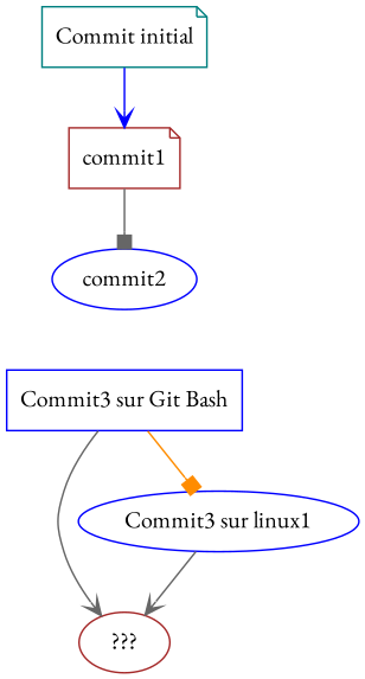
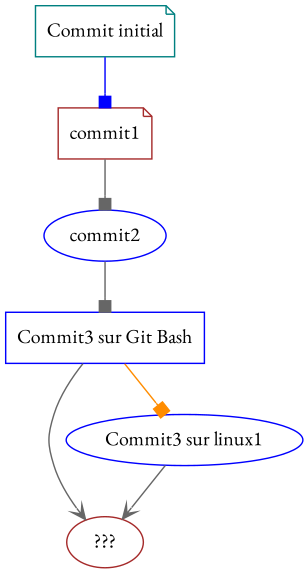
  digraph {
    fontname="EB Garamond"
    node [color=blue fontname="EB Garamond" shape=ellipse]
    edge [arrowhead=vee color=gray40 fontname="EB Garamond"]
    n1 [color=brown label="???"]
    n2 [color=teal label="Commit initial" shape=note]
    commit1 [color=brown shape=note]
    commit2
    n5 [label="Commit3 sur linux1"]
    n6 [label="Commit3 sur Git Bash" shape=box]
-   n2 -> commit1 [color=blue]
+   n2 -> commit1 [arrowhead=box color=blue]
    commit1 -> commit2 [arrowhead=box]
+   commit2 -> n6 [arrowhead=box]
    n5 -> n1
    n6 -> n1
    n6 -> n5 [arrowhead=box color=darkorange]
  }
